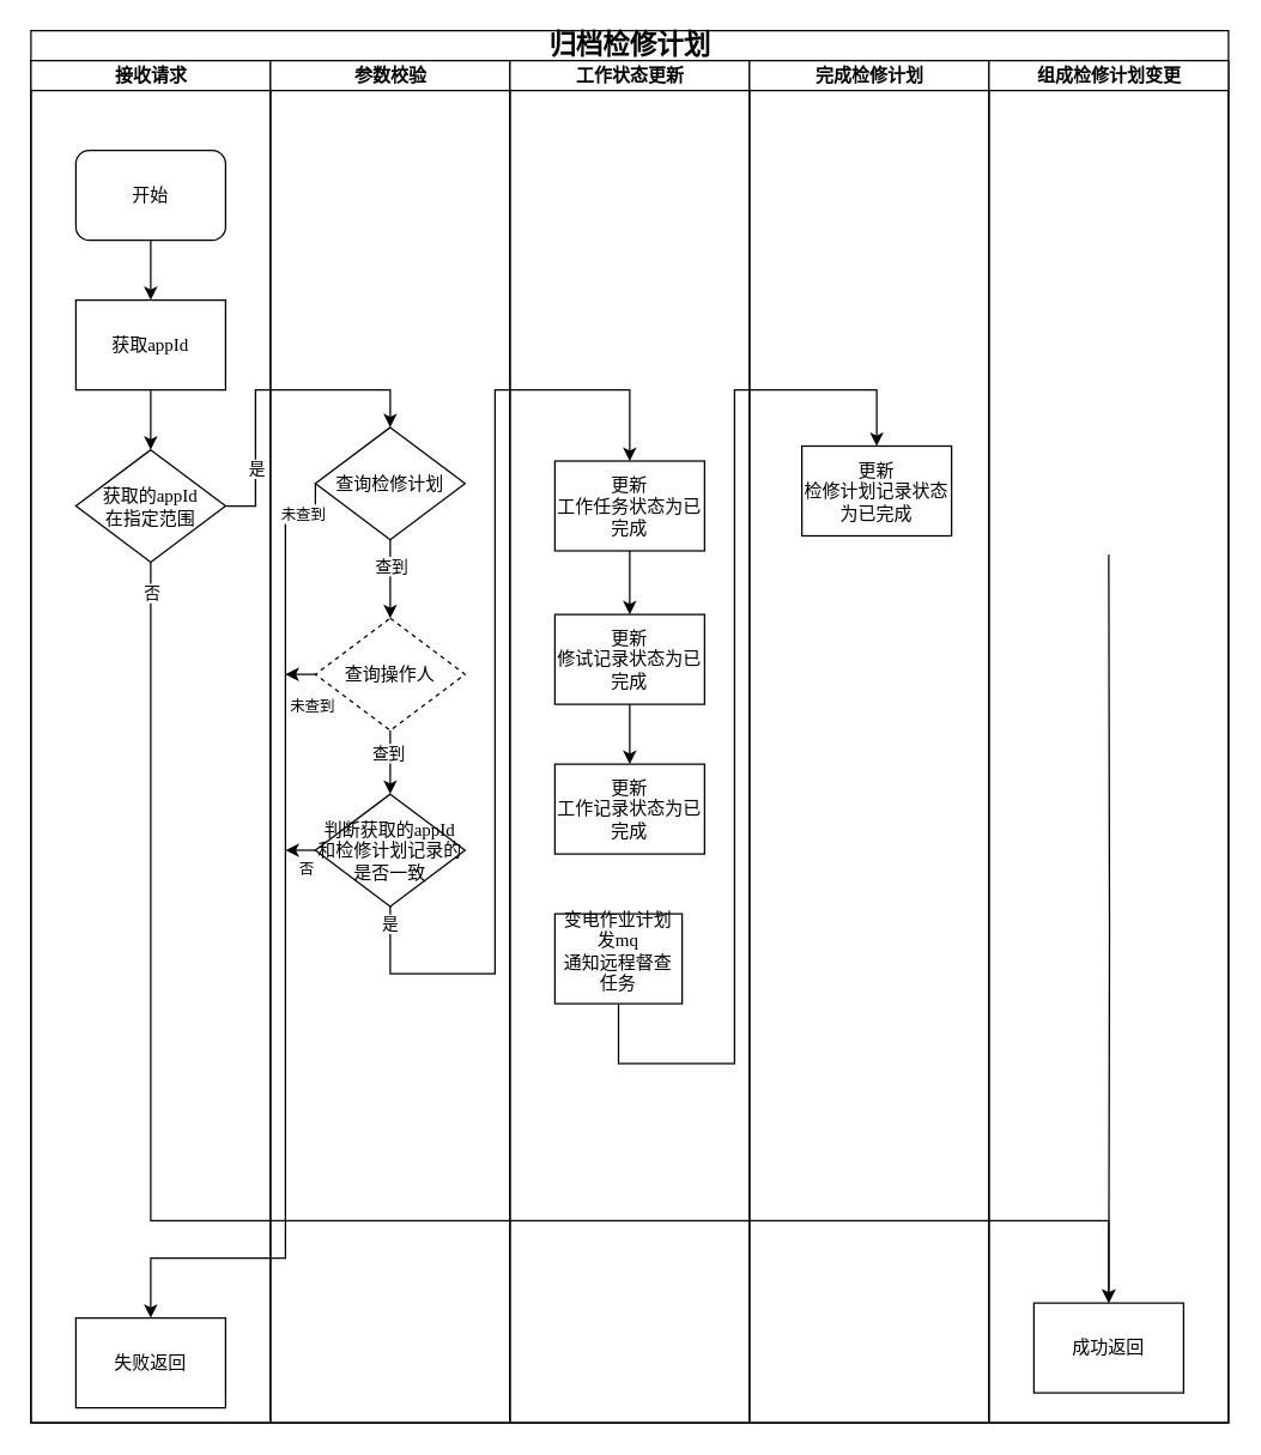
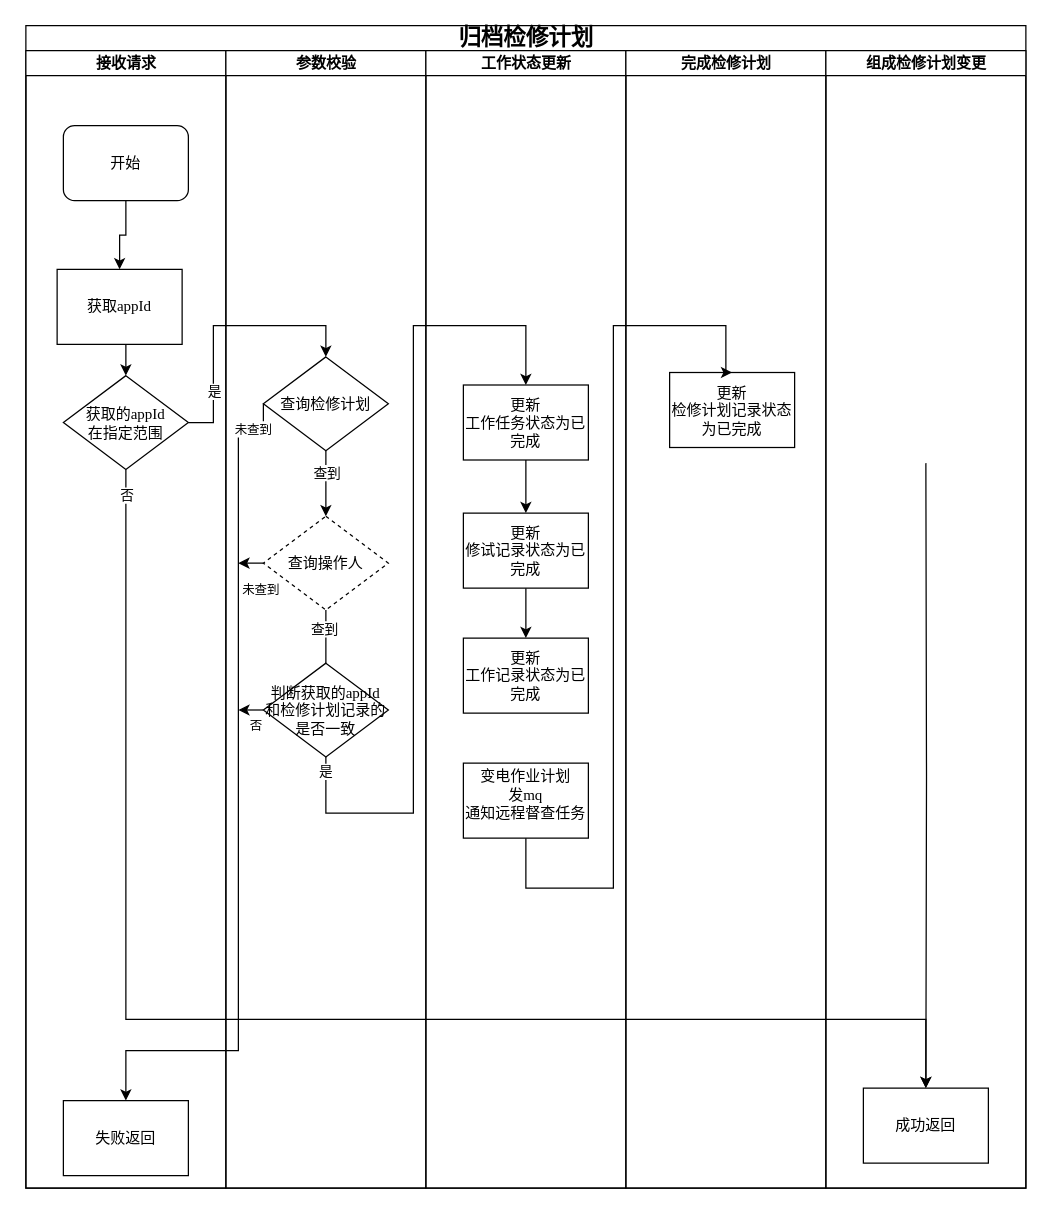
  <mxCell id="0" />
  <mxCell id="1" parent="0" />
  <mxCell id="2" value="&lt;font style=&quot;font-size: 18px;&quot;&gt;归档检修计划&lt;/font&gt;" style="swimlane;html=1;childLayout=stackLayout;startSize=20;rounded=0;shadow=0;labelBackgroundColor=none;strokeWidth=1;fontFamily=Verdana;fontSize=8;align=center;" vertex="1" parent="1"><mxGeometry x="20" y="20" width="800" height="930" as="geometry" /></mxCell>
  <mxCell id="3" value="接收请求" style="swimlane;html=1;startSize=20;" vertex="1" parent="2"><mxGeometry y="20" width="160" height="910" as="geometry"><mxRectangle y="20" width="40" height="730" as="alternateBounds" /></mxGeometry></mxCell>
  <mxCell id="4" style="edgeStyle=orthogonalEdgeStyle;rounded=0;orthogonalLoop=1;jettySize=auto;html=1;exitX=0.5;exitY=1;exitDx=0;exitDy=0;entryX=0.5;entryY=0;entryDx=0;entryDy=0;" edge="1" parent="3" source="5" target="8"><mxGeometry relative="1" as="geometry" /></mxCell>
  <mxCell id="5" value="&lt;font style=&quot;font-size: 12px;&quot;&gt;开始&lt;/font&gt;" style="rounded=1;whiteSpace=wrap;html=1;shadow=0;labelBackgroundColor=none;strokeWidth=1;fontFamily=Verdana;fontSize=8;align=center;" vertex="1" parent="3"><mxGeometry x="30" y="60" width="100" height="60" as="geometry" /></mxCell>
  <mxCell id="6" value="&lt;span style=&quot;font-size: 12px;&quot;&gt;获取的appId&lt;/span&gt;&lt;div&gt;&lt;span style=&quot;font-size: 12px;&quot;&gt;在指定范围&lt;/span&gt;&lt;/div&gt;" style="rhombus;whiteSpace=wrap;html=1;rounded=0;shadow=0;labelBackgroundColor=none;strokeWidth=1;fontFamily=Verdana;fontSize=8;align=center;" vertex="1" parent="3"><mxGeometry x="30" y="260" width="100" height="75" as="geometry" /></mxCell>
  <mxCell id="7" style="edgeStyle=orthogonalEdgeStyle;rounded=0;orthogonalLoop=1;jettySize=auto;html=1;exitX=0.5;exitY=1;exitDx=0;exitDy=0;entryX=0.5;entryY=0;entryDx=0;entryDy=0;" edge="1" parent="3" source="8" target="6"><mxGeometry relative="1" as="geometry" /></mxCell>
- <mxCell id="8" value="&lt;span style=&quot;font-size: 12px;&quot;&gt;获取appId&lt;/span&gt;" style="whiteSpace=wrap;html=1;fontSize=8;fontFamily=Verdana;rounded=0;shadow=0;labelBackgroundColor=none;strokeWidth=1;" vertex="1" parent="3"><mxGeometry x="30" y="160" width="100" height="60" as="geometry" /></mxCell>
+ <mxCell id="8" value="&lt;span style=&quot;font-size: 12px;&quot;&gt;获取appId&lt;/span&gt;" style="whiteSpace=wrap;html=1;fontSize=8;fontFamily=Verdana;rounded=0;shadow=0;labelBackgroundColor=none;strokeWidth=1;" vertex="1" parent="3"><mxGeometry x="25" y="175" width="100" height="60" as="geometry" /></mxCell>
  <mxCell id="9" value="&lt;span style=&quot;font-size: 12px;&quot;&gt;失败返回&lt;/span&gt;" style="whiteSpace=wrap;html=1;fontSize=8;fontFamily=Verdana;rounded=0;shadow=0;labelBackgroundColor=none;strokeWidth=1;" vertex="1" parent="3"><mxGeometry x="30" y="840" width="100" height="60" as="geometry" /></mxCell>
  <mxCell id="10" value="参数校验" style="swimlane;html=1;startSize=20;" vertex="1" parent="2"><mxGeometry x="160" y="20" width="160" height="910" as="geometry" /></mxCell>
  <mxCell id="11" style="edgeStyle=orthogonalEdgeStyle;rounded=0;orthogonalLoop=1;jettySize=auto;html=1;exitX=0.5;exitY=1;exitDx=0;exitDy=0;" edge="1" parent="10" source="13" target="17"><mxGeometry relative="1" as="geometry" /></mxCell>
  <mxCell id="12" value="查到" style="edgeLabel;html=1;align=center;verticalAlign=middle;resizable=0;points=[];" vertex="1" connectable="0" parent="11"><mxGeometry x="-0.341" y="-3" relative="1" as="geometry"><mxPoint x="3" as="offset" /></mxGeometry></mxCell>
  <mxCell id="13" value="&lt;span style=&quot;font-size: 12px;&quot;&gt;查询检修计划&lt;/span&gt;" style="rhombus;whiteSpace=wrap;html=1;rounded=0;shadow=0;labelBackgroundColor=none;strokeWidth=1;fontFamily=Verdana;fontSize=8;align=center;" vertex="1" parent="10"><mxGeometry x="30" y="245" width="100" height="75" as="geometry" /></mxCell>
- <mxCell id="14" style="edgeStyle=orthogonalEdgeStyle;rounded=0;orthogonalLoop=1;jettySize=auto;html=1;exitX=0.5;exitY=1;exitDx=0;exitDy=0;" edge="1" parent="10" source="17" target="20"><mxGeometry relative="1" as="geometry" /></mxCell>
+ <mxCell id="14" style="edgeStyle=orthogonalEdgeStyle;rounded=0;orthogonalLoop=1;jettySize=auto;html=1;exitX=0.5;exitY=1;exitDx=0;exitDy=0;endArrow=none;" edge="1" parent="10" source="17" target="20"><mxGeometry relative="1" as="geometry" /></mxCell>
  <mxCell id="15" value="查到" style="edgeLabel;html=1;align=center;verticalAlign=middle;resizable=0;points=[];" vertex="1" connectable="0" parent="14"><mxGeometry x="-0.299" y="-2" relative="1" as="geometry"><mxPoint as="offset" /></mxGeometry></mxCell>
  <mxCell id="16" style="edgeStyle=orthogonalEdgeStyle;rounded=0;orthogonalLoop=1;jettySize=auto;html=1;exitX=0;exitY=0.5;exitDx=0;exitDy=0;" edge="1" parent="10" source="17"><mxGeometry relative="1" as="geometry"><mxPoint x="10" y="410.2" as="targetPoint" /></mxGeometry></mxCell>
  <mxCell id="17" value="&lt;span style=&quot;font-size: 12px;&quot;&gt;查询操作人&lt;/span&gt;" style="rhombus;whiteSpace=wrap;html=1;rounded=0;shadow=0;labelBackgroundColor=none;strokeWidth=1;fontFamily=Verdana;fontSize=8;align=center;dashed=1;" vertex="1" parent="10"><mxGeometry x="30" y="372.5" width="100" height="75" as="geometry" /></mxCell>
  <mxCell id="18" style="edgeStyle=orthogonalEdgeStyle;rounded=0;orthogonalLoop=1;jettySize=auto;html=1;exitX=0;exitY=0.5;exitDx=0;exitDy=0;" edge="1" parent="10" source="20"><mxGeometry relative="1" as="geometry"><mxPoint x="10" y="527.4" as="targetPoint" /></mxGeometry></mxCell>
  <mxCell id="19" value="&lt;font style=&quot;font-size: 10px;&quot;&gt;否&lt;/font&gt;" style="edgeLabel;html=1;align=center;verticalAlign=middle;resizable=0;points=[];" vertex="1" connectable="0" parent="18"><mxGeometry x="-0.334" y="1" relative="1" as="geometry"><mxPoint y="11" as="offset" /></mxGeometry></mxCell>
  <mxCell id="20" value="&lt;span style=&quot;font-size: 12px;&quot;&gt;判断获取的appId&lt;/span&gt;&lt;div&gt;&lt;span style=&quot;font-size: 12px;&quot;&gt;和检修计划记录的&lt;/span&gt;&lt;/div&gt;&lt;div&gt;&lt;span style=&quot;font-size: 12px;&quot;&gt;是否一致&lt;/span&gt;&lt;/div&gt;" style="rhombus;whiteSpace=wrap;html=1;rounded=0;shadow=0;labelBackgroundColor=none;strokeWidth=1;fontFamily=Verdana;fontSize=8;align=center;" vertex="1" parent="10"><mxGeometry x="30" y="490" width="100" height="75" as="geometry" /></mxCell>
  <mxCell id="21" value="&lt;font style=&quot;font-size: 10px;&quot;&gt;未查到&lt;/font&gt;" style="edgeLabel;html=1;align=center;verticalAlign=middle;resizable=0;points=[];" vertex="1" connectable="0" parent="10"><mxGeometry x="30" y="420.0" as="geometry"><mxPoint x="-3" y="10" as="offset" /></mxGeometry></mxCell>
  <mxCell id="22" value="工作状态更新" style="swimlane;html=1;startSize=20;" vertex="1" parent="2"><mxGeometry x="320" y="20" width="160" height="910" as="geometry" /></mxCell>
  <mxCell id="23" style="edgeStyle=orthogonalEdgeStyle;rounded=0;orthogonalLoop=1;jettySize=auto;html=1;exitX=0.5;exitY=1;exitDx=0;exitDy=0;entryX=0.5;entryY=0;entryDx=0;entryDy=0;" edge="1" parent="22" source="24" target="26"><mxGeometry relative="1" as="geometry" /></mxCell>
  <mxCell id="24" value="&lt;span style=&quot;font-size: 12px;&quot;&gt;更新&lt;/span&gt;&lt;div&gt;&lt;span style=&quot;font-size: 12px;&quot;&gt;工作任务状态为已完成&lt;/span&gt;&lt;/div&gt;" style="whiteSpace=wrap;html=1;fontSize=8;fontFamily=Verdana;rounded=0;shadow=0;labelBackgroundColor=none;strokeWidth=1;" vertex="1" parent="22"><mxGeometry x="30" y="267.5" width="100" height="60" as="geometry" /></mxCell>
  <mxCell id="25" style="edgeStyle=orthogonalEdgeStyle;rounded=0;orthogonalLoop=1;jettySize=auto;html=1;exitX=0.5;exitY=1;exitDx=0;exitDy=0;entryX=0.5;entryY=0;entryDx=0;entryDy=0;" edge="1" parent="22" source="26" target="27"><mxGeometry relative="1" as="geometry" /></mxCell>
  <mxCell id="26" value="&lt;span style=&quot;font-size: 12px;&quot;&gt;更新&lt;/span&gt;&lt;div&gt;&lt;span style=&quot;font-size: 12px;&quot;&gt;修试记录状态为已完成&lt;/span&gt;&lt;/div&gt;" style="whiteSpace=wrap;html=1;fontSize=8;fontFamily=Verdana;rounded=0;shadow=0;labelBackgroundColor=none;strokeWidth=1;" vertex="1" parent="22"><mxGeometry x="30" y="370" width="100" height="60" as="geometry" /></mxCell>
  <mxCell id="27" value="&lt;span style=&quot;font-size: 12px;&quot;&gt;更新&lt;/span&gt;&lt;div&gt;&lt;span style=&quot;font-size: 12px;&quot;&gt;工作记录状态为已完成&lt;/span&gt;&lt;/div&gt;" style="whiteSpace=wrap;html=1;fontSize=8;fontFamily=Verdana;rounded=0;shadow=0;labelBackgroundColor=none;strokeWidth=1;" vertex="1" parent="22"><mxGeometry x="30" y="470" width="100" height="60" as="geometry" /></mxCell>
- <mxCell id="28" value="&lt;div&gt;&lt;span style=&quot;font-size: 12px; background-color: transparent; color: light-dark(rgb(0, 0, 0), rgb(255, 255, 255));&quot;&gt;变电作业计划&lt;/span&gt;&lt;/div&gt;&lt;div&gt;&lt;span style=&quot;font-size: 12px; background-color: transparent; color: light-dark(rgb(0, 0, 0), rgb(255, 255, 255));&quot;&gt;发mq&lt;/span&gt;&lt;/div&gt;&lt;div&gt;&lt;span style=&quot;font-size: 12px; background-color: transparent; color: light-dark(rgb(0, 0, 0), rgb(255, 255, 255));&quot;&gt;通知远程督查任务&lt;/span&gt;&lt;/div&gt;&lt;div&gt;&lt;br&gt;&lt;/div&gt;" style="whiteSpace=wrap;html=1;fontSize=8;fontFamily=Verdana;rounded=0;shadow=0;labelBackgroundColor=none;strokeWidth=1;" vertex="1" parent="22"><mxGeometry x="30" y="570" width="85" height="60" as="geometry" /></mxCell>
+ <mxCell id="28" value="&lt;div&gt;&lt;span style=&quot;font-size: 12px; background-color: transparent; color: light-dark(rgb(0, 0, 0), rgb(255, 255, 255));&quot;&gt;变电作业计划&lt;/span&gt;&lt;/div&gt;&lt;div&gt;&lt;span style=&quot;font-size: 12px; background-color: transparent; color: light-dark(rgb(0, 0, 0), rgb(255, 255, 255));&quot;&gt;发mq&lt;/span&gt;&lt;/div&gt;&lt;div&gt;&lt;span style=&quot;font-size: 12px; background-color: transparent; color: light-dark(rgb(0, 0, 0), rgb(255, 255, 255));&quot;&gt;通知远程督查任务&lt;/span&gt;&lt;/div&gt;&lt;div&gt;&lt;br&gt;&lt;/div&gt;" style="whiteSpace=wrap;html=1;fontSize=8;fontFamily=Verdana;rounded=0;shadow=0;labelBackgroundColor=none;strokeWidth=1;" vertex="1" parent="22"><mxGeometry x="30" y="570" width="100" height="60" as="geometry" /></mxCell>
  <mxCell id="29" value="完成检修计划" style="swimlane;html=1;startSize=20;" vertex="1" parent="2"><mxGeometry x="480" y="20" width="160" height="910" as="geometry" /></mxCell>
  <mxCell id="30" value="&lt;span style=&quot;font-size: 12px;&quot;&gt;更新&lt;/span&gt;&lt;div&gt;&lt;span style=&quot;font-size: 12px;&quot;&gt;检修计划记录状态为已完成&lt;/span&gt;&lt;/div&gt;" style="whiteSpace=wrap;html=1;fontSize=8;fontFamily=Verdana;rounded=0;shadow=0;labelBackgroundColor=none;strokeWidth=1;" vertex="1" parent="29"><mxGeometry x="35" y="257.5" width="100" height="60" as="geometry" /></mxCell>
  <mxCell id="31" value="" style="edgeStyle=orthogonalEdgeStyle;rounded=0;orthogonalLoop=1;jettySize=auto;html=1;entryX=0.5;entryY=0;entryDx=0;entryDy=0;" edge="1" parent="2" source="6" target="13"><mxGeometry relative="1" as="geometry"><mxPoint x="190" y="217.5" as="targetPoint" /><Array as="points"><mxPoint x="150" y="318" /><mxPoint x="150" y="240" /><mxPoint x="240" y="240" /></Array></mxGeometry></mxCell>
  <mxCell id="32" value="是" style="edgeLabel;html=1;align=center;verticalAlign=middle;resizable=0;points=[];" vertex="1" connectable="0" parent="31"><mxGeometry x="-0.577" relative="1" as="geometry"><mxPoint as="offset" /></mxGeometry></mxCell>
  <mxCell id="33" style="edgeStyle=orthogonalEdgeStyle;rounded=0;orthogonalLoop=1;jettySize=auto;html=1;exitX=0;exitY=0.5;exitDx=0;exitDy=0;" edge="1" parent="2" source="13" target="9"><mxGeometry relative="1" as="geometry"><mxPoint x="180" y="480" as="sourcePoint" /><Array as="points"><mxPoint x="170" y="318" /><mxPoint x="170" y="820" /><mxPoint x="80" y="820" /></Array></mxGeometry></mxCell>
  <mxCell id="34" value="&lt;font style=&quot;font-size: 10px;&quot;&gt;未查到&lt;/font&gt;" style="edgeLabel;html=1;align=center;verticalAlign=middle;resizable=0;points=[];" vertex="1" connectable="0" parent="33"><mxGeometry x="-0.898" relative="1" as="geometry"><mxPoint x="10" y="4" as="offset" /></mxGeometry></mxCell>
  <mxCell id="35" style="edgeStyle=orthogonalEdgeStyle;rounded=0;orthogonalLoop=1;jettySize=auto;html=1;exitX=0.5;exitY=1;exitDx=0;exitDy=0;entryX=0.5;entryY=0;entryDx=0;entryDy=0;" edge="1" parent="2" source="20" target="24"><mxGeometry relative="1" as="geometry"><Array as="points"><mxPoint x="240" y="630" /><mxPoint x="310" y="630" /><mxPoint x="310" y="240" /><mxPoint x="400" y="240" /></Array></mxGeometry></mxCell>
  <mxCell id="36" value="是" style="edgeLabel;html=1;align=center;verticalAlign=middle;resizable=0;points=[];" vertex="1" connectable="0" parent="35"><mxGeometry x="-0.965" y="-1" relative="1" as="geometry"><mxPoint as="offset" /></mxGeometry></mxCell>
  <mxCell id="37" style="edgeStyle=orthogonalEdgeStyle;rounded=0;orthogonalLoop=1;jettySize=auto;html=1;exitX=0.5;exitY=1;exitDx=0;exitDy=0;entryX=0.5;entryY=0;entryDx=0;entryDy=0;" edge="1" parent="2" source="28" target="30"><mxGeometry relative="1" as="geometry"><Array as="points"><mxPoint x="400" y="690" /><mxPoint x="470" y="690" /><mxPoint x="470" y="240" /><mxPoint x="560" y="240" /></Array></mxGeometry></mxCell>
  <mxCell id="38" value="组成检修计划变更" style="swimlane;html=1;startSize=20;" vertex="1" parent="1"><mxGeometry x="660" y="40" width="160" height="910" as="geometry" /></mxCell>
  <mxCell id="39" value="&lt;span style=&quot;font-size: 12px;&quot;&gt;成功返回&lt;/span&gt;" style="whiteSpace=wrap;html=1;fontSize=8;fontFamily=Verdana;rounded=0;shadow=0;labelBackgroundColor=none;strokeWidth=1;" vertex="1" parent="38"><mxGeometry x="30" y="830" width="100" height="60" as="geometry" /></mxCell>
  <mxCell id="40" style="edgeStyle=orthogonalEdgeStyle;rounded=0;orthogonalLoop=1;jettySize=auto;html=1;entryX=0.5;entryY=0;entryDx=0;entryDy=0;exitX=0.5;exitY=1;exitDx=0;exitDy=0;" edge="1" parent="38" target="39"><mxGeometry relative="1" as="geometry"><mxPoint x="80" y="330" as="sourcePoint" /></mxGeometry></mxCell>
  <mxCell id="41" style="edgeStyle=orthogonalEdgeStyle;rounded=0;orthogonalLoop=1;jettySize=auto;html=1;exitX=0.5;exitY=1;exitDx=0;exitDy=0;entryX=0.5;entryY=0;entryDx=0;entryDy=0;" edge="1" parent="1" source="6" target="39"><mxGeometry relative="1" as="geometry"><mxPoint x="740" y="995" as="targetPoint" /><mxPoint x="100" y="490" as="sourcePoint" /><Array as="points"><mxPoint x="100" y="815" /><mxPoint x="740" y="815" /></Array></mxGeometry></mxCell>
  <mxCell id="42" value="否" style="edgeLabel;html=1;align=center;verticalAlign=middle;resizable=0;points=[];" vertex="1" connectable="0" parent="41"><mxGeometry x="-0.965" relative="1" as="geometry"><mxPoint as="offset" /></mxGeometry></mxCell>
